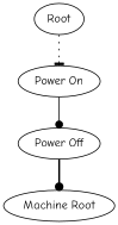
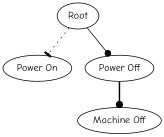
  digraph {
    compound=true
    fontname="Comic Neue"
    node [fontname="Comic Neue"]
    edge [arrowhead=dot fontname="Comic Neue"]
    n1 [label="Power On"]
-   n2 [label="Machine Root"]
+   n2 [label="Machine Off"]
    n3 [label="Power Off"]
    Root
    n3 -> n2 [style=bold]
    Root -> n1 [arrowhead=tee style=dotted]
-   n1 -> n3 [style=solid]
+   Root -> n3 [style=solid]
  }
